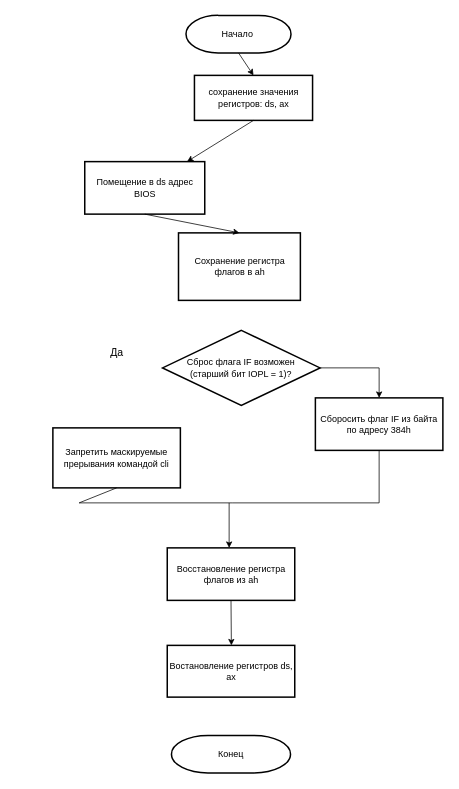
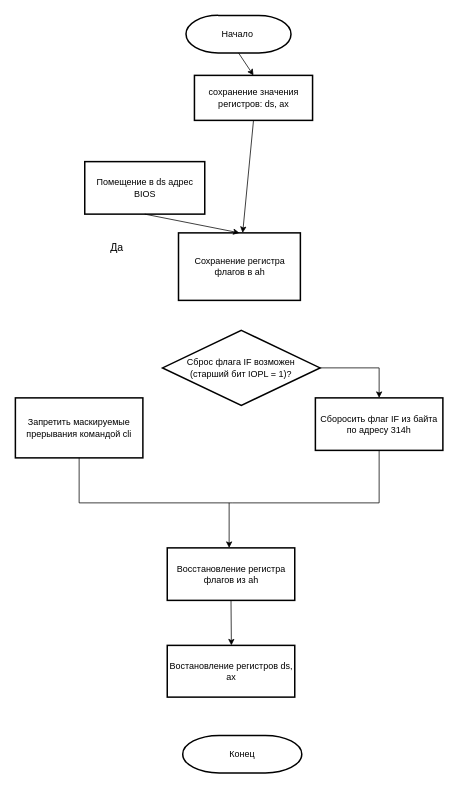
  <mxCell id="0" />
  <mxCell id="1" parent="0" />
  <mxCell id="2" value="Начало&amp;nbsp;" style="strokeWidth=2;html=1;shape=mxgraph.flowchart.terminator;whiteSpace=wrap;" parent="1" vertex="1"><mxGeometry x="247.5" y="20" width="140" height="50" as="geometry" /></mxCell>
  <mxCell id="3" value="сохранение значения регистров: ds, ax" style="rounded=0;whiteSpace=wrap;html=1;absoluteArcSize=1;arcSize=14;strokeWidth=2;" parent="1" vertex="1"><mxGeometry x="258.75" y="100" width="157.5" height="60" as="geometry" /></mxCell>
  <mxCell id="4" value="Помещение в ds адрес BIOS" style="rounded=0;whiteSpace=wrap;html=1;absoluteArcSize=1;arcSize=14;strokeWidth=2;" parent="1" vertex="1"><mxGeometry x="112.5" y="215" width="160" height="70" as="geometry" /></mxCell>
  <mxCell id="5" value="Сохранение регистра флагов в ah" style="rounded=0;whiteSpace=wrap;html=1;absoluteArcSize=1;arcSize=14;strokeWidth=2;" parent="1" vertex="1"><mxGeometry x="237.5" y="310" width="162.5" height="90" as="geometry" /></mxCell>
- <mxCell id="6" value="Запретить маскируемые прерывания командой cli" style="rounded=0;whiteSpace=wrap;html=1;absoluteArcSize=1;arcSize=14;strokeWidth=2;" parent="1" vertex="1"><mxGeometry x="70" y="570" width="170" height="80" as="geometry" /></mxCell>
+ <mxCell id="6" value="Запретить маскируемые прерывания командой cli" style="rounded=0;whiteSpace=wrap;html=1;absoluteArcSize=1;arcSize=14;strokeWidth=2;" parent="1" vertex="1"><mxGeometry x="20" y="530" width="170" height="80" as="geometry" /></mxCell>
  <mxCell id="7" value="Сброс флага IF возможен&lt;br&gt;(старший бит IOPL = 1)?" style="strokeWidth=2;html=1;shape=mxgraph.flowchart.decision;whiteSpace=wrap;" parent="1" vertex="1"><mxGeometry x="216.25" y="440" width="210" height="100" as="geometry" /></mxCell>
  <mxCell id="8" value="" style="endArrow=classic;html=1;exitX=0.5;exitY=1;exitDx=0;exitDy=0;entryX=0.5;entryY=0;entryDx=0;entryDy=0;" parent="1" target="3" edge="1"><mxGeometry width="50" height="50" relative="1" as="geometry"><mxPoint x="317.5" y="70" as="sourcePoint" /><mxPoint x="430" y="180" as="targetPoint" /></mxGeometry></mxCell>
  <mxCell id="9" value="" style="endArrow=classic;html=1;exitX=0.5;exitY=1;exitDx=0;exitDy=0;entryX=0.5;entryY=0;entryDx=0;entryDy=0;" parent="1" source="4" target="5" edge="1"><mxGeometry width="50" height="50" relative="1" as="geometry"><mxPoint x="380" y="340" as="sourcePoint" /><mxPoint x="321" y="330" as="targetPoint" /></mxGeometry></mxCell>
- <mxCell id="10" value="" style="endArrow=classic;html=1;exitX=0.5;exitY=1;exitDx=0;exitDy=0;" parent="1" source="3" target="4" edge="1"><mxGeometry width="50" height="50" relative="1" as="geometry"><mxPoint x="380" y="340" as="sourcePoint" /><mxPoint x="430" y="290" as="targetPoint" /></mxGeometry></mxCell>
+ <mxCell id="10" value="" style="endArrow=classic;html=1;exitX=0.5;exitY=1;exitDx=0;exitDy=0;" parent="1" source="3" target="5" edge="1"><mxGeometry width="50" height="50" relative="1" as="geometry"><mxPoint x="380" y="340" as="sourcePoint" /><mxPoint x="430" y="290" as="targetPoint" /></mxGeometry></mxCell>
  <mxCell id="11" value="" style="endArrow=none;html=1;exitX=0.5;exitY=1;exitDx=0;exitDy=0;rounded=0;endFill=0;startArrow=none;" parent="1" source="15" edge="1"><mxGeometry width="50" height="50" relative="1" as="geometry"><mxPoint x="510" y="540" as="sourcePoint" /><mxPoint x="310" y="670" as="targetPoint" /><Array as="points"><mxPoint x="505" y="670" /></Array></mxGeometry></mxCell>
  <mxCell id="12" value="" style="endArrow=none;html=1;exitX=0.5;exitY=1;exitDx=0;exitDy=0;endFill=0;rounded=0;" parent="1" source="6" edge="1"><mxGeometry width="50" height="50" relative="1" as="geometry"><mxPoint x="190" y="900" as="sourcePoint" /><mxPoint x="310" y="670" as="targetPoint" /><Array as="points"><mxPoint x="105" y="670" /></Array></mxGeometry></mxCell>
  <mxCell id="13" value="" style="endArrow=classic;html=1;entryX=0.5;entryY=0;entryDx=0;entryDy=0;entryPerimeter=0;" parent="1" edge="1"><mxGeometry width="50" height="50" relative="1" as="geometry"><mxPoint x="305" y="670" as="sourcePoint" /><mxPoint x="305" y="730" as="targetPoint" /></mxGeometry></mxCell>
- <mxCell id="14" value="&lt;font style=&quot;font-size: 14px&quot;&gt;Да&lt;/font&gt;" style="text;html=1;align=center;verticalAlign=middle;resizable=0;points=[];autosize=1;strokeColor=none;" parent="1" vertex="1"><mxGeometry x="140" y="460" width="30" height="20" as="geometry" /></mxCell>
- <mxCell id="15" value="Сборосить флаг IF из байта по адресу 384h" style="rounded=0;whiteSpace=wrap;html=1;absoluteArcSize=1;arcSize=14;strokeWidth=2;" parent="1" vertex="1"><mxGeometry x="420" y="530" width="170" height="70" as="geometry" /></mxCell>
+ <mxCell id="14" value="&lt;font style=&quot;font-size: 14px&quot;&gt;Да&lt;/font&gt;" style="text;html=1;align=center;verticalAlign=middle;resizable=0;points=[];autosize=1;strokeColor=none;" parent="1" vertex="1"><mxGeometry x="140" y="320" width="30" height="20" as="geometry" /></mxCell>
+ <mxCell id="15" value="Сборосить флаг IF из байта по адресу 314h" style="rounded=0;whiteSpace=wrap;html=1;absoluteArcSize=1;arcSize=14;strokeWidth=2;" parent="1" vertex="1"><mxGeometry x="420" y="530" width="170" height="70" as="geometry" /></mxCell>
  <mxCell id="16" value="" style="endArrow=classic;html=1;exitX=1;exitY=0.5;exitDx=0;exitDy=0;exitPerimeter=0;rounded=0;endFill=1;entryX=0.5;entryY=0;entryDx=0;entryDy=0;" parent="1" source="7" target="15" edge="1"><mxGeometry width="50" height="50" relative="1" as="geometry"><mxPoint x="426.25" y="490" as="sourcePoint" /><mxPoint x="310" y="670" as="targetPoint" /><Array as="points"><mxPoint x="505" y="490" /></Array></mxGeometry></mxCell>
  <mxCell id="17" value="Восстановление регистра флагов из ah" style="rounded=0;whiteSpace=wrap;html=1;absoluteArcSize=1;arcSize=14;strokeWidth=2;" parent="1" vertex="1"><mxGeometry x="222.5" y="730" width="170" height="70" as="geometry" /></mxCell>
  <mxCell id="18" value="Востановление регистров ds, ax" style="rounded=0;whiteSpace=wrap;html=1;absoluteArcSize=1;arcSize=14;strokeWidth=2;" parent="1" vertex="1"><mxGeometry x="222.5" y="860" width="170" height="69" as="geometry" /></mxCell>
- <mxCell id="19" value="Конец" style="strokeWidth=2;html=1;shape=mxgraph.flowchart.terminator;whiteSpace=wrap;" parent="1" vertex="1"><mxGeometry x="228.13" y="980" width="158.75" height="50" as="geometry" /></mxCell>
+ <mxCell id="19" value="Конец" style="strokeWidth=2;html=1;shape=mxgraph.flowchart.terminator;whiteSpace=wrap;" parent="1" vertex="1"><mxGeometry x="243.13" y="980" width="158.75" height="50" as="geometry" /></mxCell>
  <mxCell id="20" value="" style="endArrow=classic;html=1;exitX=0.5;exitY=1;exitDx=0;exitDy=0;" parent="1" source="17" edge="1"><mxGeometry width="50" height="50" relative="1" as="geometry"><mxPoint x="325" y="690" as="sourcePoint" /><mxPoint x="308" y="860" as="targetPoint" /></mxGeometry></mxCell>
